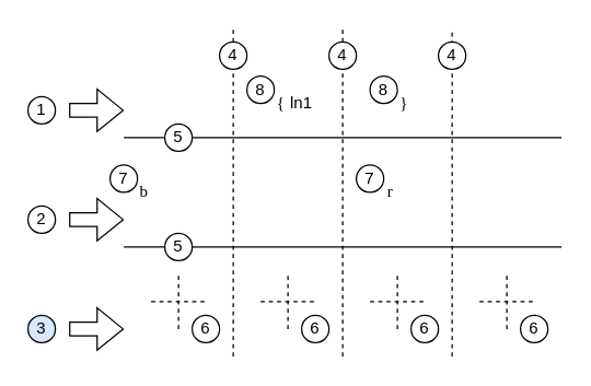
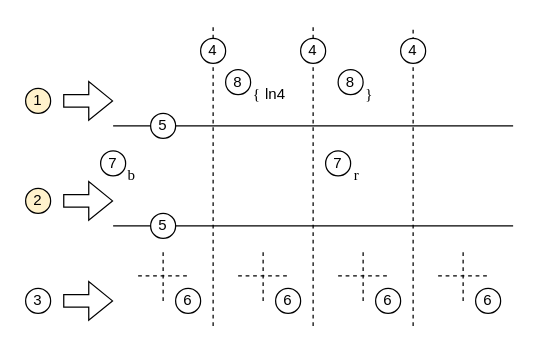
  <mxCell id="0" />
  <mxCell id="1" parent="0" />
  <mxCell id="2" value="" style="endArrow=none;html=1;rounded=0;" edge="1" parent="1"><mxGeometry width="50" height="50" relative="1" as="geometry"><mxPoint x="90" y="180" as="sourcePoint" /><mxPoint x="410" y="180" as="targetPoint" /></mxGeometry></mxCell>
  <mxCell id="3" value="" style="endArrow=none;html=1;rounded=0;dashed=1;" edge="1" parent="1"><mxGeometry width="50" height="50" relative="1" as="geometry"><mxPoint x="130" y="240" as="sourcePoint" /><mxPoint x="130" y="200" as="targetPoint" /></mxGeometry></mxCell>
  <mxCell id="4" value="" style="endArrow=none;html=1;rounded=0;dashed=1;" edge="1" parent="1"><mxGeometry width="50" height="50" relative="1" as="geometry"><mxPoint x="110" y="220" as="sourcePoint" /><mxPoint x="150" y="220" as="targetPoint" /></mxGeometry></mxCell>
  <mxCell id="5" value="" style="endArrow=none;html=1;rounded=0;dashed=1;" edge="1" parent="1"><mxGeometry width="50" height="50" relative="1" as="geometry"><mxPoint x="210" y="240" as="sourcePoint" /><mxPoint x="210" y="200" as="targetPoint" /></mxGeometry></mxCell>
  <mxCell id="6" value="" style="endArrow=none;html=1;rounded=0;dashed=1;" edge="1" parent="1"><mxGeometry width="50" height="50" relative="1" as="geometry"><mxPoint x="190" y="220" as="sourcePoint" /><mxPoint x="230" y="220" as="targetPoint" /></mxGeometry></mxCell>
  <mxCell id="7" value="" style="endArrow=none;html=1;rounded=0;dashed=1;" edge="1" parent="1"><mxGeometry width="50" height="50" relative="1" as="geometry"><mxPoint x="290" y="240" as="sourcePoint" /><mxPoint x="290" y="200" as="targetPoint" /></mxGeometry></mxCell>
  <mxCell id="8" value="" style="endArrow=none;html=1;rounded=0;dashed=1;" edge="1" parent="1"><mxGeometry width="50" height="50" relative="1" as="geometry"><mxPoint x="270" y="220" as="sourcePoint" /><mxPoint x="310" y="220" as="targetPoint" /></mxGeometry></mxCell>
  <mxCell id="9" value="" style="endArrow=none;html=1;rounded=0;dashed=1;" edge="1" parent="1"><mxGeometry width="50" height="50" relative="1" as="geometry"><mxPoint x="370" y="240" as="sourcePoint" /><mxPoint x="370" y="200" as="targetPoint" /></mxGeometry></mxCell>
  <mxCell id="10" value="" style="endArrow=none;html=1;rounded=0;dashed=1;" edge="1" parent="1"><mxGeometry width="50" height="50" relative="1" as="geometry"><mxPoint x="350" y="220" as="sourcePoint" /><mxPoint x="390" y="220" as="targetPoint" /></mxGeometry></mxCell>
  <mxCell id="11" value="" style="endArrow=none;dashed=1;html=1;rounded=0;" edge="1" parent="1" source="24"><mxGeometry width="50" height="50" relative="1" as="geometry"><mxPoint x="170" y="260" as="sourcePoint" /><mxPoint x="170" y="20" as="targetPoint" /></mxGeometry></mxCell>
  <mxCell id="12" value="" style="endArrow=none;dashed=1;html=1;rounded=0;" edge="1" parent="1" source="26"><mxGeometry width="50" height="50" relative="1" as="geometry"><mxPoint x="250" y="260" as="sourcePoint" /><mxPoint x="250" y="20" as="targetPoint" /></mxGeometry></mxCell>
  <mxCell id="13" value="" style="endArrow=none;dashed=1;html=1;rounded=0;" edge="1" parent="1"><mxGeometry width="50" height="50" relative="1" as="geometry"><mxPoint x="330" y="260" as="sourcePoint" /><mxPoint x="330" y="20" as="targetPoint" /></mxGeometry></mxCell>
  <mxCell id="14" value="" style="shape=flexArrow;endArrow=classic;html=1;rounded=0;" edge="1" parent="1"><mxGeometry width="50" height="50" relative="1" as="geometry"><mxPoint x="50" y="80" as="sourcePoint" /><mxPoint x="90" y="80" as="targetPoint" /></mxGeometry></mxCell>
  <mxCell id="15" value="" style="shape=flexArrow;endArrow=classic;html=1;rounded=0;" edge="1" parent="1"><mxGeometry width="50" height="50" relative="1" as="geometry"><mxPoint x="50" y="160" as="sourcePoint" /><mxPoint x="90" y="160" as="targetPoint" /></mxGeometry></mxCell>
  <mxCell id="16" value="" style="shape=flexArrow;endArrow=classic;html=1;rounded=0;" edge="1" parent="1"><mxGeometry width="50" height="50" relative="1" as="geometry"><mxPoint x="50" y="240" as="sourcePoint" /><mxPoint x="90" y="240" as="targetPoint" /></mxGeometry></mxCell>
  <mxCell id="17" value="" style="endArrow=none;html=1;rounded=0;" edge="1" parent="1"><mxGeometry width="50" height="50" relative="1" as="geometry"><mxPoint x="90" y="100" as="sourcePoint" /><mxPoint x="410" y="100" as="targetPoint" /></mxGeometry></mxCell>
- <mxCell id="18" value="1" style="ellipse;whiteSpace=wrap;html=1;aspect=fixed;" vertex="1" parent="1"><mxGeometry x="20" y="70" width="20" height="20" as="geometry" /></mxCell>
- <mxCell id="19" value="2" style="ellipse;whiteSpace=wrap;html=1;aspect=fixed;" vertex="1" parent="1"><mxGeometry x="20" y="150" width="20" height="20" as="geometry" /></mxCell>
- <mxCell id="20" value="3" style="ellipse;whiteSpace=wrap;html=1;aspect=fixed;fillColor=#dae8fc;" vertex="1" parent="1"><mxGeometry x="20" y="230" width="20" height="20" as="geometry" /></mxCell>
+ <mxCell id="18" value="1" style="ellipse;whiteSpace=wrap;html=1;aspect=fixed;fillColor=#fff2cc;" vertex="1" parent="1"><mxGeometry x="20" y="70" width="20" height="20" as="geometry" /></mxCell>
+ <mxCell id="19" value="2" style="ellipse;whiteSpace=wrap;html=1;aspect=fixed;fillColor=#fff2cc;" vertex="1" parent="1"><mxGeometry x="20" y="150" width="20" height="20" as="geometry" /></mxCell>
+ <mxCell id="20" value="3" style="ellipse;whiteSpace=wrap;html=1;aspect=fixed;" vertex="1" parent="1"><mxGeometry x="20" y="230" width="20" height="20" as="geometry" /></mxCell>
  <mxCell id="21" value="5" style="ellipse;whiteSpace=wrap;html=1;aspect=fixed;" vertex="1" parent="1"><mxGeometry x="120" y="90" width="20" height="20" as="geometry" /></mxCell>
  <mxCell id="22" value="5" style="ellipse;whiteSpace=wrap;html=1;aspect=fixed;" vertex="1" parent="1"><mxGeometry x="120" y="170" width="20" height="20" as="geometry" /></mxCell>
  <mxCell id="23" value="" style="endArrow=none;dashed=1;html=1;rounded=0;" edge="1" parent="1" target="24"><mxGeometry width="50" height="50" relative="1" as="geometry"><mxPoint x="170" y="260" as="sourcePoint" /><mxPoint x="170" y="20" as="targetPoint" /></mxGeometry></mxCell>
  <mxCell id="24" value="4" style="ellipse;whiteSpace=wrap;html=1;aspect=fixed;" vertex="1" parent="1"><mxGeometry x="160" y="30" width="20" height="20" as="geometry" /></mxCell>
  <mxCell id="25" value="" style="endArrow=none;dashed=1;html=1;rounded=0;" edge="1" parent="1" target="26"><mxGeometry width="50" height="50" relative="1" as="geometry"><mxPoint x="250" y="260" as="sourcePoint" /><mxPoint x="250" y="20" as="targetPoint" /></mxGeometry></mxCell>
  <mxCell id="26" value="4" style="ellipse;whiteSpace=wrap;html=1;aspect=fixed;" vertex="1" parent="1"><mxGeometry x="240" y="30" width="20" height="20" as="geometry" /></mxCell>
  <mxCell id="27" value="4" style="ellipse;whiteSpace=wrap;html=1;aspect=fixed;" vertex="1" parent="1"><mxGeometry x="320" y="30" width="20" height="20" as="geometry" /></mxCell>
  <mxCell id="28" value="6" style="ellipse;whiteSpace=wrap;html=1;aspect=fixed;" vertex="1" parent="1"><mxGeometry x="220" y="230" width="20" height="20" as="geometry" /></mxCell>
  <mxCell id="29" value="6" style="ellipse;whiteSpace=wrap;html=1;aspect=fixed;" vertex="1" parent="1"><mxGeometry x="140" y="230" width="20" height="20" as="geometry" /></mxCell>
  <mxCell id="30" value="6" style="ellipse;whiteSpace=wrap;html=1;aspect=fixed;" vertex="1" parent="1"><mxGeometry x="300" y="230" width="20" height="20" as="geometry" /></mxCell>
  <mxCell id="31" value="6" style="ellipse;whiteSpace=wrap;html=1;aspect=fixed;" vertex="1" parent="1"><mxGeometry x="380" y="230" width="20" height="20" as="geometry" /></mxCell>
  <mxCell id="32" value="&lt;font face=&quot;Comic Sans MS&quot;&gt;b&lt;/font&gt;" style="text;html=1;strokeColor=none;fillColor=none;align=center;verticalAlign=middle;whiteSpace=wrap;rounded=0;" vertex="1" parent="1"><mxGeometry x="90" y="125" width="30" height="30" as="geometry" /></mxCell>
  <mxCell id="33" value="7" style="ellipse;whiteSpace=wrap;html=1;aspect=fixed;" vertex="1" parent="1"><mxGeometry x="80" y="120" width="20" height="20" as="geometry" /></mxCell>
  <mxCell id="34" value="&lt;font face=&quot;Comic Sans MS&quot;&gt;r&lt;/font&gt;" style="text;html=1;strokeColor=none;fillColor=none;align=center;verticalAlign=middle;whiteSpace=wrap;rounded=0;" vertex="1" parent="1"><mxGeometry x="270" y="125" width="30" height="30" as="geometry" /></mxCell>
  <mxCell id="35" value="7" style="ellipse;whiteSpace=wrap;html=1;aspect=fixed;" vertex="1" parent="1"><mxGeometry x="260" y="120" width="20" height="20" as="geometry" /></mxCell>
  <mxCell id="36" value="&lt;font face=&quot;Comic Sans MS&quot;&gt;{&lt;/font&gt;" style="text;html=1;strokeColor=none;fillColor=none;align=center;verticalAlign=middle;whiteSpace=wrap;rounded=0;" vertex="1" parent="1"><mxGeometry x="190" y="60" width="30" height="30" as="geometry" /></mxCell>
  <mxCell id="37" value="&lt;font face=&quot;Comic Sans MS&quot;&gt;}&lt;/font&gt;" style="text;html=1;strokeColor=none;fillColor=none;align=center;verticalAlign=middle;whiteSpace=wrap;rounded=0;" vertex="1" parent="1"><mxGeometry x="280" y="60" width="30" height="30" as="geometry" /></mxCell>
  <mxCell id="38" value="8" style="ellipse;whiteSpace=wrap;html=1;aspect=fixed;" vertex="1" parent="1"><mxGeometry x="180" y="55" width="20" height="20" as="geometry" /></mxCell>
  <mxCell id="39" value="8" style="ellipse;whiteSpace=wrap;html=1;aspect=fixed;" vertex="1" parent="1"><mxGeometry x="270" y="55" width="20" height="20" as="geometry" /></mxCell>
- <mxCell id="40" value="ln1" style="text;html=1;strokeColor=none;fillColor=none;align=center;verticalAlign=middle;whiteSpace=wrap;rounded=0;" vertex="1" parent="1"><mxGeometry x="200" y="60" width="40" height="30" as="geometry" /></mxCell>
+ <mxCell id="40" value="ln4" style="text;html=1;strokeColor=none;fillColor=none;align=center;verticalAlign=middle;whiteSpace=wrap;rounded=0;" vertex="1" parent="1"><mxGeometry x="200" y="60" width="40" height="30" as="geometry" /></mxCell>
